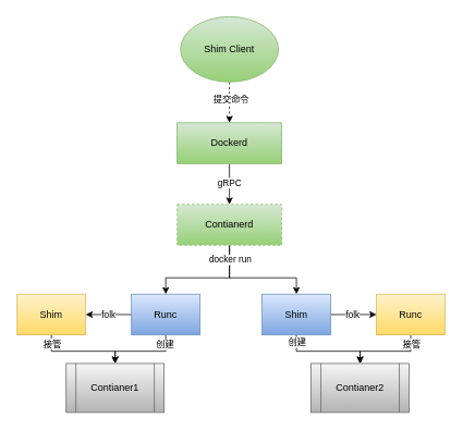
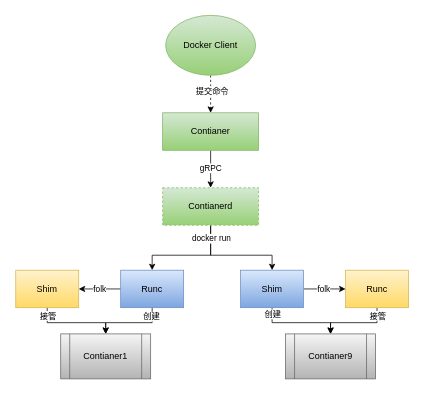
  <mxCell id="0" />
  <mxCell id="1" parent="0" />
  <mxCell id="2" style="edgeStyle=orthogonalEdgeStyle;rounded=0;orthogonalLoop=1;jettySize=auto;html=1;exitX=0.5;exitY=1;exitDx=0;exitDy=0;dashed=1;" edge="1" parent="1" source="4" target="7"><mxGeometry relative="1" as="geometry" /></mxCell>
  <mxCell id="3" value="提交命令" style="edgeLabel;html=1;align=center;verticalAlign=middle;resizable=0;points=[];" vertex="1" connectable="0" parent="2"><mxGeometry x="-0.191" y="1" relative="1" as="geometry"><mxPoint as="offset" /></mxGeometry></mxCell>
- <mxCell id="4" value="Shim Client" style="ellipse;whiteSpace=wrap;html=1;fillColor=#d5e8d4;gradientColor=#97d077;strokeColor=#82b366;" vertex="1" parent="1"><mxGeometry x="220" y="20" width="120" height="80" as="geometry" /></mxCell>
+ <mxCell id="4" value="Docker Client" style="ellipse;whiteSpace=wrap;html=1;fillColor=#d5e8d4;gradientColor=#97d077;strokeColor=#82b366;" vertex="1" parent="1"><mxGeometry x="220" y="20" width="120" height="80" as="geometry" /></mxCell>
  <mxCell id="5" style="edgeStyle=orthogonalEdgeStyle;rounded=0;orthogonalLoop=1;jettySize=auto;html=1;exitX=0.5;exitY=1;exitDx=0;exitDy=0;" edge="1" parent="1" source="7" target="11"><mxGeometry relative="1" as="geometry" /></mxCell>
  <mxCell id="6" value="gRPC" style="edgeLabel;html=1;align=center;verticalAlign=middle;resizable=0;points=[];" vertex="1" connectable="0" parent="5"><mxGeometry x="-0.082" y="-1" relative="1" as="geometry"><mxPoint as="offset" /></mxGeometry></mxCell>
- <mxCell id="7" value="Dockerd" style="whiteSpace=wrap;html=1;fillColor=#d5e8d4;gradientColor=#97d077;strokeColor=#82b366;" vertex="1" parent="1"><mxGeometry x="216" y="150" width="128" height="50" as="geometry" /></mxCell>
+ <mxCell id="7" value="Contianer" style="whiteSpace=wrap;html=1;fillColor=#d5e8d4;gradientColor=#97d077;strokeColor=#82b366;" vertex="1" parent="1"><mxGeometry x="216" y="150" width="128" height="50" as="geometry" /></mxCell>
  <mxCell id="8" style="edgeStyle=orthogonalEdgeStyle;rounded=0;orthogonalLoop=1;jettySize=auto;html=1;exitX=0.5;exitY=1;exitDx=0;exitDy=0;entryX=0.5;entryY=0;entryDx=0;entryDy=0;" edge="1" parent="1" source="11" target="28"><mxGeometry relative="1" as="geometry"><Array as="points"><mxPoint x="280" y="340" /><mxPoint x="362" y="340" /></Array></mxGeometry></mxCell>
  <mxCell id="9" style="edgeStyle=orthogonalEdgeStyle;rounded=0;orthogonalLoop=1;jettySize=auto;html=1;exitX=0.5;exitY=1;exitDx=0;exitDy=0;" edge="1" parent="1" source="11" target="16"><mxGeometry relative="1" as="geometry"><Array as="points"><mxPoint x="280" y="340" /><mxPoint x="202" y="340" /></Array></mxGeometry></mxCell>
  <mxCell id="10" value="docker run" style="edgeLabel;html=1;align=center;verticalAlign=middle;resizable=0;points=[];" vertex="1" connectable="0" parent="9"><mxGeometry x="-0.757" relative="1" as="geometry"><mxPoint as="offset" /></mxGeometry></mxCell>
  <mxCell id="11" value="Contianerd" style="whiteSpace=wrap;html=1;fillColor=#d5e8d4;gradientColor=#97d077;strokeColor=#82b366;dashed=1;" vertex="1" parent="1"><mxGeometry x="216" y="250" width="128" height="50" as="geometry" /></mxCell>
  <mxCell id="12" style="edgeStyle=orthogonalEdgeStyle;rounded=0;orthogonalLoop=1;jettySize=auto;html=1;exitX=0.5;exitY=1;exitDx=0;exitDy=0;" edge="1" parent="1" source="16" target="20"><mxGeometry relative="1" as="geometry" /></mxCell>
  <mxCell id="13" value="创建" style="edgeLabel;html=1;align=center;verticalAlign=middle;resizable=0;points=[];" vertex="1" connectable="0" parent="12"><mxGeometry x="-0.775" y="-2" relative="1" as="geometry"><mxPoint as="offset" /></mxGeometry></mxCell>
  <mxCell id="14" style="edgeStyle=orthogonalEdgeStyle;rounded=0;orthogonalLoop=1;jettySize=auto;html=1;exitX=0;exitY=0.5;exitDx=0;exitDy=0;entryX=1;entryY=0.5;entryDx=0;entryDy=0;" edge="1" parent="1" source="16" target="19"><mxGeometry relative="1" as="geometry" /></mxCell>
  <mxCell id="15" value="folk" style="edgeLabel;html=1;align=center;verticalAlign=middle;resizable=0;points=[];" vertex="1" connectable="0" parent="14"><mxGeometry x="0.024" y="-1" relative="1" as="geometry"><mxPoint as="offset" /></mxGeometry></mxCell>
  <mxCell id="16" value="Runc" style="whiteSpace=wrap;html=1;fillColor=#dae8fc;gradientColor=#7ea6e0;strokeColor=#6c8ebf;" vertex="1" parent="1"><mxGeometry x="160" y="360" width="84" height="50" as="geometry" /></mxCell>
  <mxCell id="17" style="edgeStyle=orthogonalEdgeStyle;rounded=0;orthogonalLoop=1;jettySize=auto;html=1;exitX=0.5;exitY=1;exitDx=0;exitDy=0;" edge="1" parent="1" source="19" target="20"><mxGeometry relative="1" as="geometry"><Array as="points"><mxPoint x="62" y="430" /><mxPoint x="140" y="430" /></Array></mxGeometry></mxCell>
  <mxCell id="18" value="接管" style="edgeLabel;html=1;align=center;verticalAlign=middle;resizable=0;points=[];" vertex="1" connectable="0" parent="17"><mxGeometry x="-0.82" relative="1" as="geometry"><mxPoint as="offset" /></mxGeometry></mxCell>
  <mxCell id="19" value="Shim" style="whiteSpace=wrap;html=1;fillColor=#fff2cc;gradientColor=#ffd966;strokeColor=#d6b656;" vertex="1" parent="1"><mxGeometry x="20" y="360" width="84" height="50" as="geometry" /></mxCell>
  <mxCell id="20" value="Contianer1" style="shape=process;whiteSpace=wrap;html=1;backgroundOutline=1;fillColor=#f5f5f5;gradientColor=#b3b3b3;strokeColor=#666666;" vertex="1" parent="1"><mxGeometry x="80" y="445" width="120" height="60" as="geometry" /></mxCell>
  <mxCell id="21" style="edgeStyle=orthogonalEdgeStyle;rounded=0;orthogonalLoop=1;jettySize=auto;html=1;exitX=0.5;exitY=1;exitDx=0;exitDy=0;" edge="1" parent="1" source="23" target="29"><mxGeometry relative="1" as="geometry" /></mxCell>
  <mxCell id="22" value="接管" style="edgeLabel;html=1;align=center;verticalAlign=middle;resizable=0;points=[];" vertex="1" connectable="0" parent="21"><mxGeometry x="-0.706" y="1" relative="1" as="geometry"><mxPoint x="-1" y="-4" as="offset" /></mxGeometry></mxCell>
  <mxCell id="23" value="Runc" style="whiteSpace=wrap;html=1;fillColor=#fff2cc;gradientColor=#ffd966;strokeColor=#d6b656;" vertex="1" parent="1"><mxGeometry x="460" y="360" width="84" height="50" as="geometry" /></mxCell>
  <mxCell id="24" style="edgeStyle=orthogonalEdgeStyle;rounded=0;orthogonalLoop=1;jettySize=auto;html=1;exitX=0.5;exitY=1;exitDx=0;exitDy=0;" edge="1" parent="1" source="28" target="29"><mxGeometry relative="1" as="geometry"><Array as="points"><mxPoint x="362" y="430" /><mxPoint x="440" y="430" /></Array></mxGeometry></mxCell>
  <mxCell id="25" value="创建" style="edgeLabel;html=1;align=center;verticalAlign=middle;resizable=0;points=[];" vertex="1" connectable="0" parent="24"><mxGeometry x="-0.866" relative="1" as="geometry"><mxPoint as="offset" /></mxGeometry></mxCell>
  <mxCell id="26" style="edgeStyle=orthogonalEdgeStyle;rounded=0;orthogonalLoop=1;jettySize=auto;html=1;exitX=1;exitY=0.5;exitDx=0;exitDy=0;entryX=0;entryY=0.5;entryDx=0;entryDy=0;" edge="1" parent="1" source="28" target="23"><mxGeometry relative="1" as="geometry" /></mxCell>
  <mxCell id="27" value="folk" style="edgeLabel;html=1;align=center;verticalAlign=middle;resizable=0;points=[];" vertex="1" connectable="0" parent="26"><mxGeometry x="0.033" y="2" relative="1" as="geometry"><mxPoint x="-3" y="2" as="offset" /></mxGeometry></mxCell>
  <mxCell id="28" value="Shim" style="whiteSpace=wrap;html=1;fillColor=#dae8fc;gradientColor=#7ea6e0;strokeColor=#6c8ebf;" vertex="1" parent="1"><mxGeometry x="320" y="360" width="84" height="50" as="geometry" /></mxCell>
- <mxCell id="29" value="Contianer2" style="shape=process;whiteSpace=wrap;html=1;backgroundOutline=1;fillColor=#f5f5f5;gradientColor=#b3b3b3;strokeColor=#666666;" vertex="1" parent="1"><mxGeometry x="380" y="445" width="120" height="60" as="geometry" /></mxCell>
+ <mxCell id="29" value="Contianer9" style="shape=process;whiteSpace=wrap;html=1;backgroundOutline=1;fillColor=#f5f5f5;gradientColor=#b3b3b3;strokeColor=#666666;" vertex="1" parent="1"><mxGeometry x="380" y="445" width="120" height="60" as="geometry" /></mxCell>
